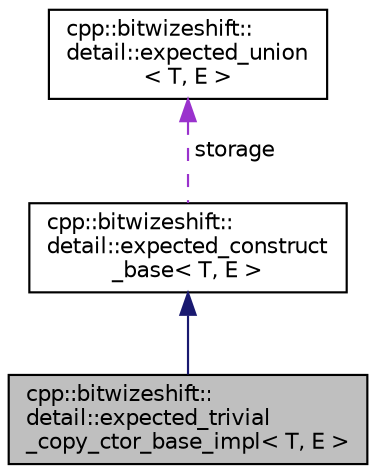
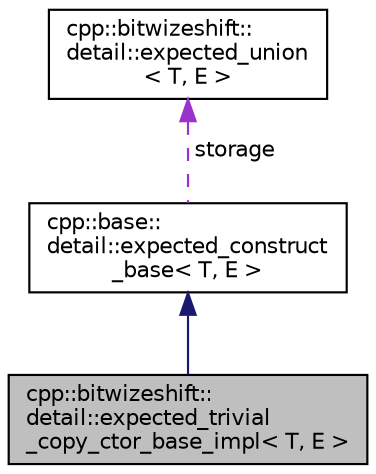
  digraph {
    node [color=black fillcolor=white fontname=Helvetica fontsize=10 shape=record style=filled]
    edge [dir=back fontname=Helvetica fontsize=10 labelfontname=Helvetica labelfontsize=10]
    n1 [fillcolor=grey75 fontcolor=black height=0.2 label="cpp::bitwizeshift::\ldetail::expected_trivial\l_copy_ctor_base_impl\< T, E \>" width=0.4]
-   n2 [height=0.2 label="cpp::bitwizeshift::\ldetail::expected_construct\l_base\< T, E \>" width=0.4]
+   n2 [height=0.2 label="cpp::base::\ldetail::expected_construct\l_base\< T, E \>" width=0.4]
    n3 [height=0.2 label="cpp::bitwizeshift::\ldetail::expected_union\l\< T, E \>" width=0.4]
    n2 -> n1 [color=midnightblue style=solid]
    n3 -> n2 [color=darkorchid3 label=" storage" style=dashed]
  }
